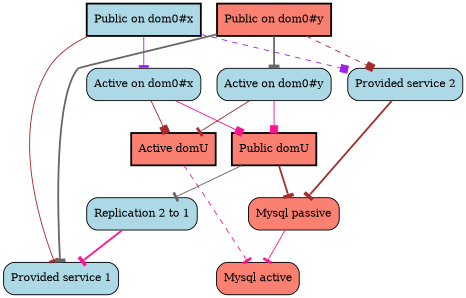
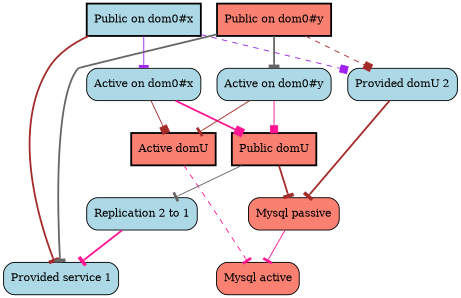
  digraph {
    node [fillcolor=lightblue fontsize=12 shape=box style="rounded,filled"]
    edge [arrowhead=tee color=brown style=bold]
    n1 [label="Public on dom0#x" style="bold,filled"]
    n2 [label="Active on dom0#x"]
    n3 [label="Provided service 1"]
-   n4 [label="Provided service 2"]
+   n4 [label="Provided domU 2"]
    n5 [fillcolor=salmon label="Active domU" style="bold,filled"]
    n6 [fillcolor=salmon label="Public domU" style="bold,filled"]
    n7 [fillcolor=salmon label="Mysql passive"]
    n8 [fillcolor=salmon label="Public on dom0#y" style="bold,filled"]
    n9 [label="Active on dom0#y"]
    n10 [fillcolor=salmon label="Mysql active"]
    n11 [label="Replication 2 to 1"]
    n1 -> n2 [color=purple style=solid]
-   n1 -> n3 [style=solid]
+   n1 -> n3
    n1 -> n4 [arrowhead=box color=purple style=dashed]
    n2 -> n5 [arrowhead=box style=solid]
-   n2 -> n6 [arrowhead=box color=deeppink style=solid]
+   n2 -> n6 [arrowhead=box color=deeppink]
    n4 -> n7
    n5 -> n10 [color=deeppink style=dashed]
    n6 -> n7
    n6 -> n11 [color=gray40 style=solid]
    n7 -> n10 [color=deeppink style=solid]
    n8 -> n3 [color=gray40]
    n8 -> n4 [arrowhead=box style=dashed]
    n8 -> n9 [color=gray40]
    n9 -> n5 [style=solid]
    n9 -> n6 [arrowhead=box color=deeppink style=solid]
    n11 -> n3 [color=deeppink]
  }
